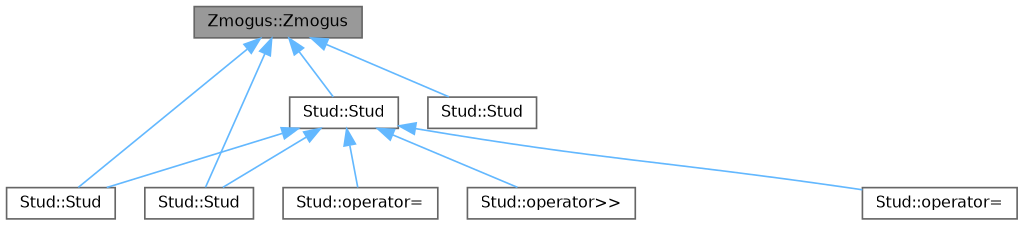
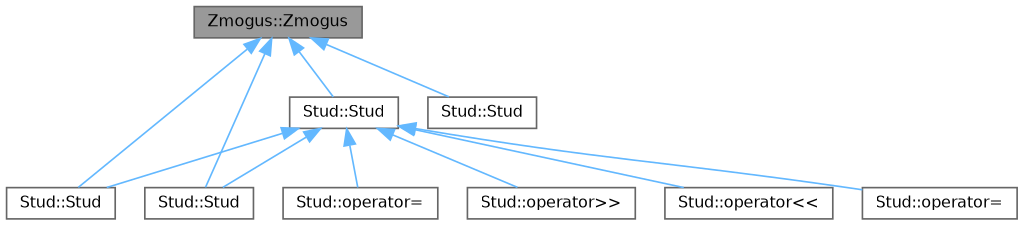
  digraph {
    rankdir=TB
    node [color=grey40 fillcolor=white fontname=Helvetica fontsize=10 shape=box style=filled]
    edge [color=steelblue1 dir=back fontname=Helvetica fontsize=10 labelfontname=Helvetica labelfontsize=10 style=solid]
    n1 [color=gray40 fillcolor=grey60 fontcolor=black height=0.2 label="Zmogus::Zmogus" width=0.4]
    n2 [height=0.2 label="Stud::Stud" width=0.4]
    n3 [height=0.2 label="Stud::Stud" width=0.4]
    n4 [height=0.2 label="Stud::Stud" width=0.4]
    n5 [height=0.2 label="Stud::Stud" width=0.4]
+   n6 [height=0.2 label="Stud::operator\<\<" width=0.4]
    n7 [height=0.2 label="Stud::operator=" width=0.4]
    n8 [height=0.2 label="Stud::operator=" width=0.4]
    n9 [height=0.2 label="Stud::operator\>\>" width=0.4]
    n1 -> n2
    n1 -> n3
    n1 -> n4
    n1 -> n5
    n2 -> n3
    n2 -> n4
+   n2 -> n6
    n2 -> n7
    n2 -> n8
    n2 -> n9
  }
